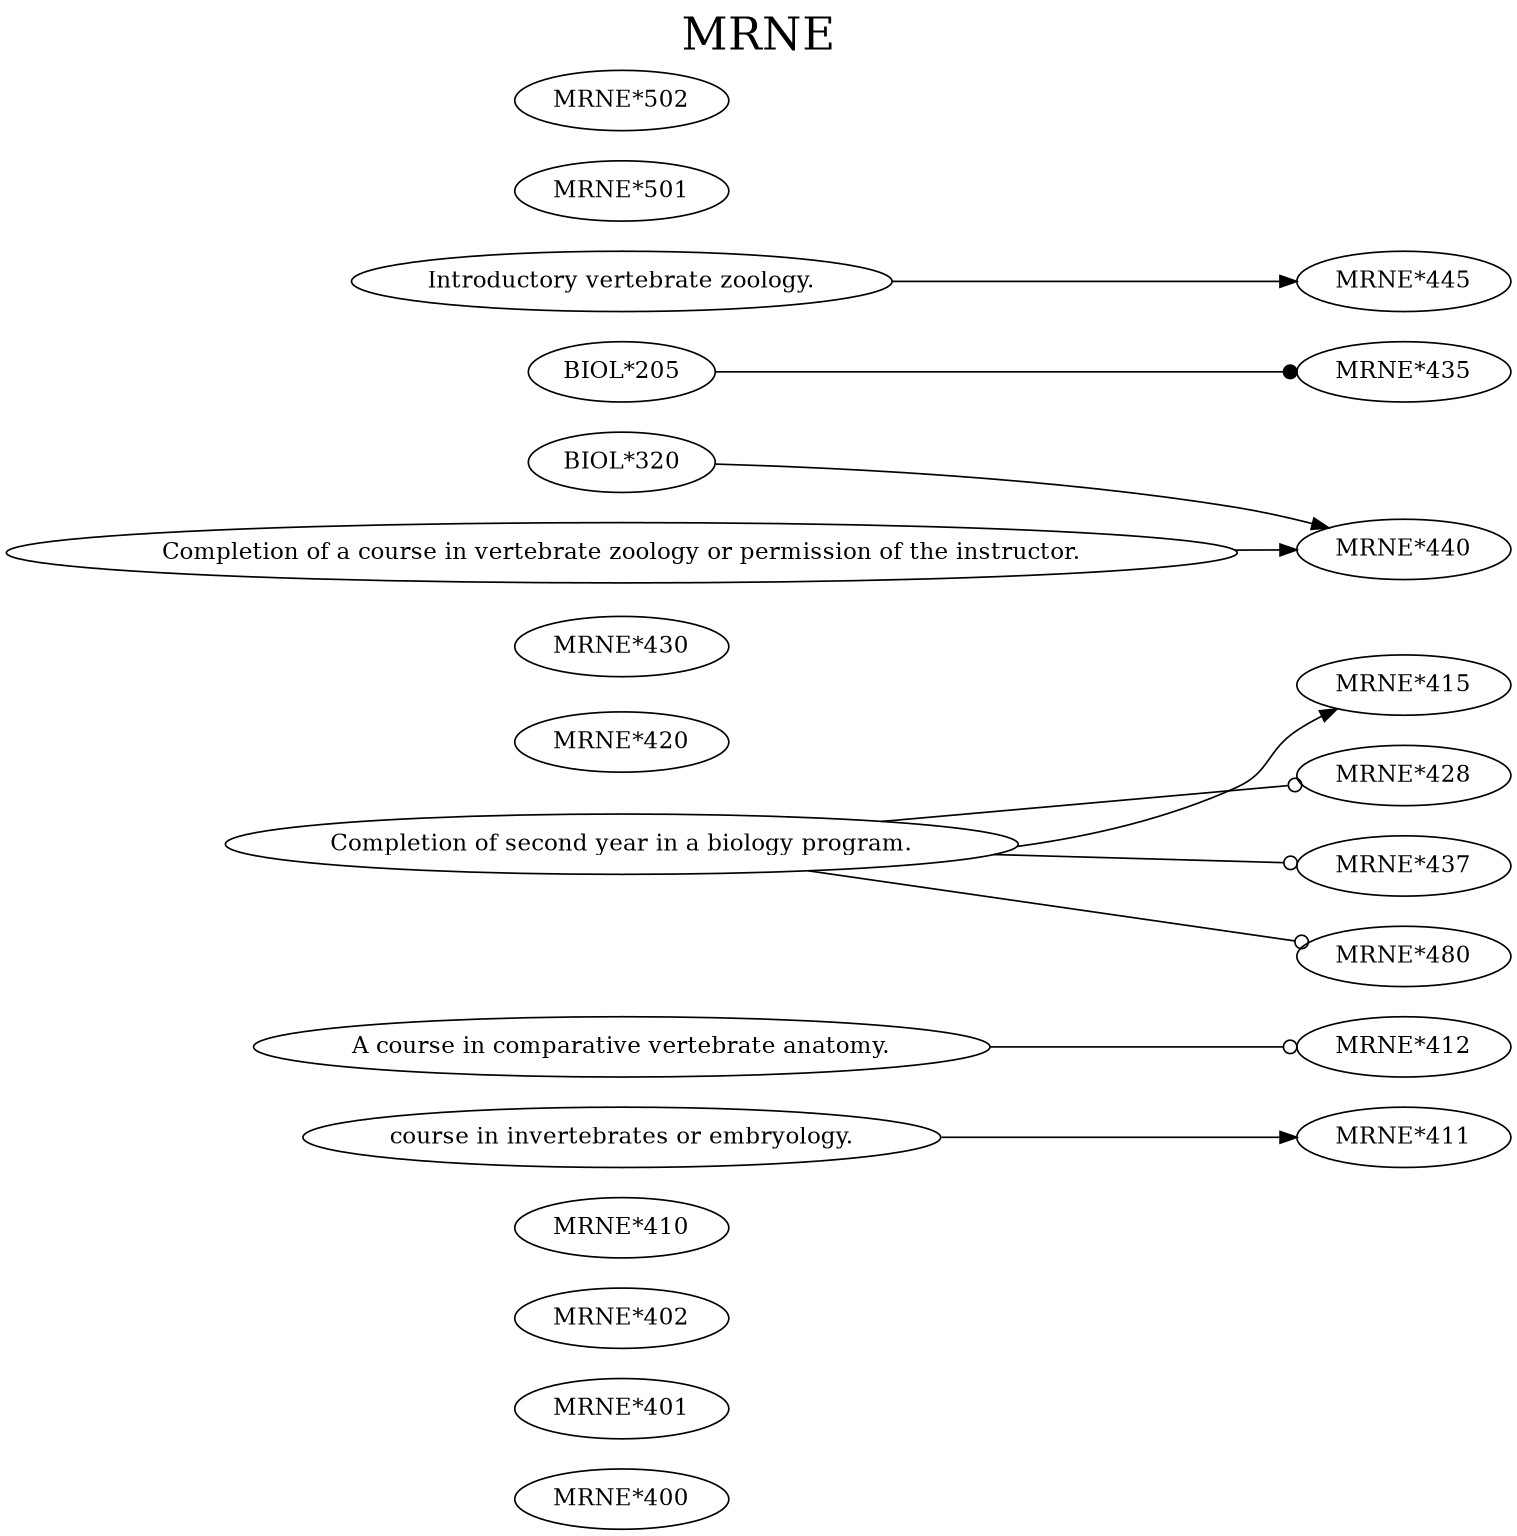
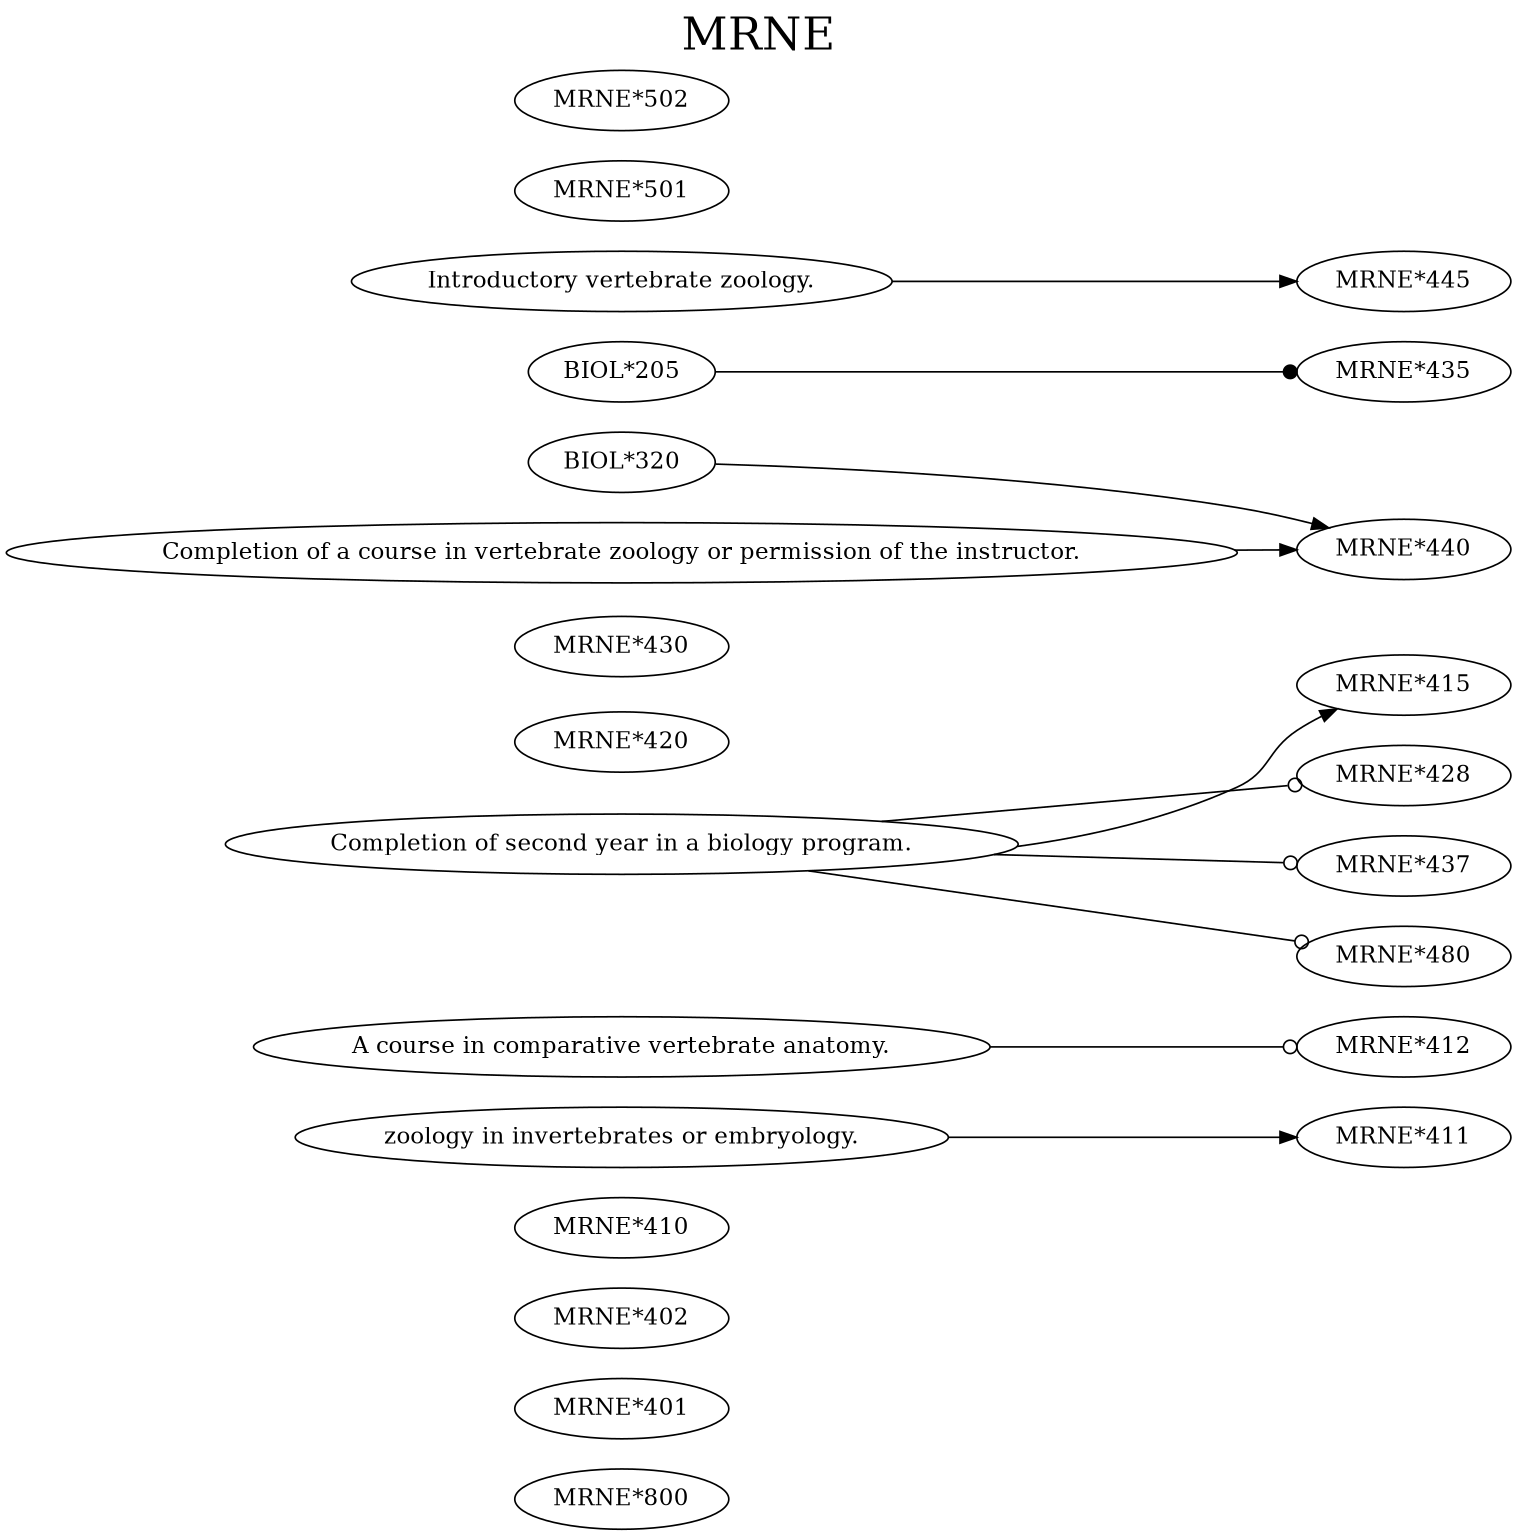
  digraph {
    fontsize=27
    label=MRNE
    labelloc=t
    rankdir=LR
    edge [arrowhead=normal style=solid]
-   "MRNE*400"
+   "MRNE*400" [label="MRNE*800"]
    "MRNE*401"
    "MRNE*402"
    "MRNE*410"
-   "course in invertebrates or embryology."
+   "course in invertebrates or embryology." [label="zoology in invertebrates or embryology."]
    "MRNE*411"
    "A course in comparative vertebrate anatomy."
    "MRNE*412"
    "Completion of second year in a biology program."
    "MRNE*415"
    n11 [label="MRNE*428"]
    "MRNE*437"
    "MRNE*480"
    "MRNE*420"
    "MRNE*430"
    "BIOL*320"
    "MRNE*440"
    "BIOL*205"
    "MRNE*435"
    "Completion of a course in vertebrate zoology or permission of the instructor."
    "Introductory vertebrate zoology."
    "MRNE*445"
    "MRNE*501"
    "MRNE*502"
    "course in invertebrates or embryology." -> "MRNE*411"
    "A course in comparative vertebrate anatomy." -> "MRNE*412" [arrowhead=odot]
    "Completion of second year in a biology program." -> "MRNE*415"
    "Completion of second year in a biology program." -> n11 [arrowhead=odot]
    "Completion of second year in a biology program." -> "MRNE*437" [arrowhead=odot]
    "Completion of second year in a biology program." -> "MRNE*480" [arrowhead=odot]
    "BIOL*320" -> "MRNE*440" [style=""]
    "BIOL*205" -> "MRNE*435" [arrowhead=dot style=""]
    "Completion of a course in vertebrate zoology or permission of the instructor." -> "MRNE*440"
    "Introductory vertebrate zoology." -> "MRNE*445"
  }
